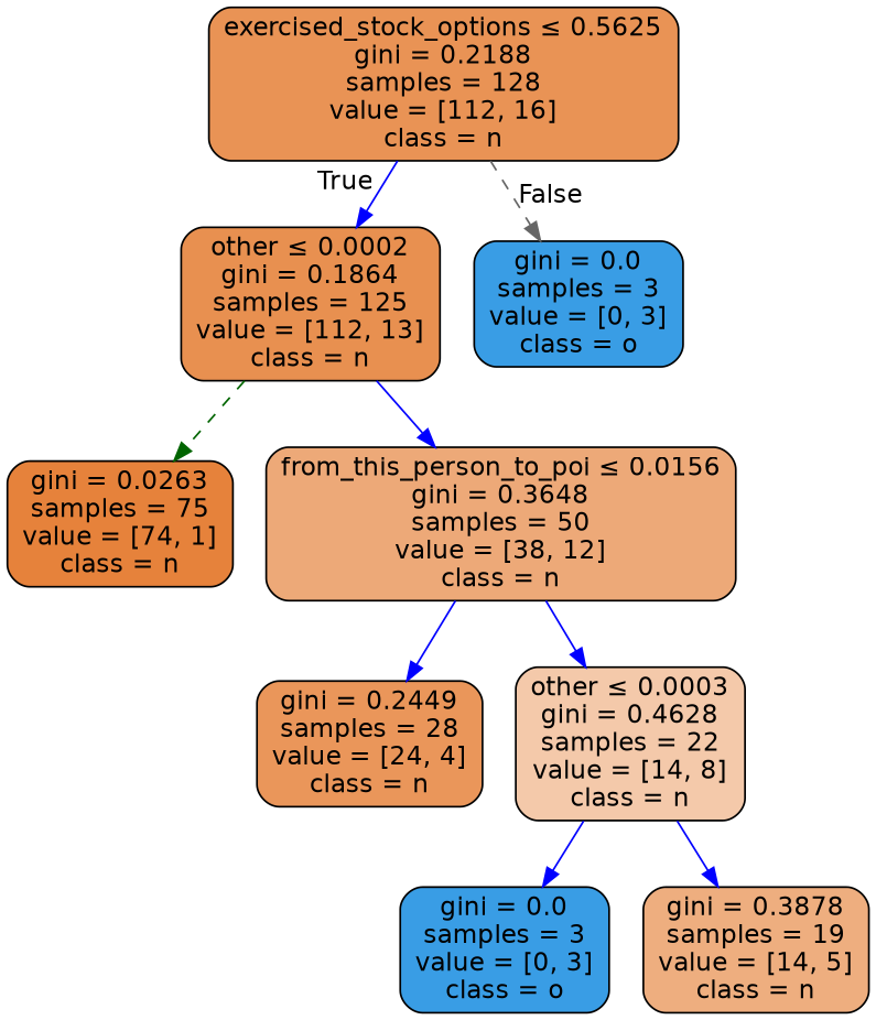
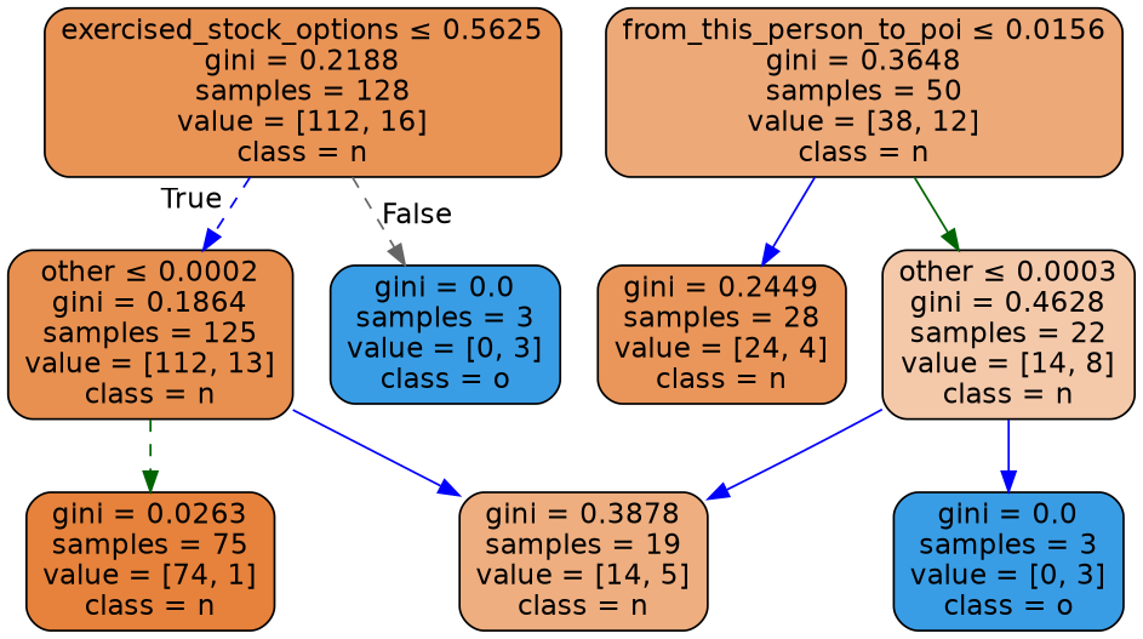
  digraph {
    node [color=black fillcolor="#399de5ff" fontname=helvetica shape=box style="filled, rounded"]
    edge [color=blue fontname=helvetica style=solid]
    n1 [fillcolor="#e58139db" label=<exercised_stock_options &le; 0.5625<br/>gini = 0.2188<br/>samples = 128<br/>value = [112, 16]<br/>class = n>]
    n2 [fillcolor="#e58139e1" label=<other &le; 0.0002<br/>gini = 0.1864<br/>samples = 125<br/>value = [112, 13]<br/>class = n>]
    n3 [label=<gini = 0.0<br/>samples = 3<br/>value = [0, 3]<br/>class = o>]
    n4 [fillcolor="#e58139fc" label=<gini = 0.0263<br/>samples = 75<br/>value = [74, 1]<br/>class = n>]
    n5 [fillcolor="#e58139ae" label=<from_this_person_to_poi &le; 0.0156<br/>gini = 0.3648<br/>samples = 50<br/>value = [38, 12]<br/>class = n>]
    n6 [fillcolor="#e58139d4" label=<gini = 0.2449<br/>samples = 28<br/>value = [24, 4]<br/>class = n>]
    n7 [fillcolor="#e581396d" label=<other &le; 0.0003<br/>gini = 0.4628<br/>samples = 22<br/>value = [14, 8]<br/>class = n>]
    n8 [label=<gini = 0.0<br/>samples = 3<br/>value = [0, 3]<br/>class = o>]
    n9 [fillcolor="#e58139a4" label=<gini = 0.3878<br/>samples = 19<br/>value = [14, 5]<br/>class = n>]
-   n1 -> n2 [headlabel=True labelangle=45 labeldistance=2.5]
+   n1 -> n2 [headlabel=True labelangle=45 labeldistance=2.5 style=dashed]
    n1 -> n3 [color=gray40 headlabel=False labelangle=-45 labeldistance=2.5 style=dashed]
    n2 -> n4 [color=darkgreen style=dashed]
-   n2 -> n5
+   n2 -> n9
    n5 -> n6
-   n5 -> n7
+   n5 -> n7 [color=darkgreen]
    n7 -> n8
    n7 -> n9
  }
